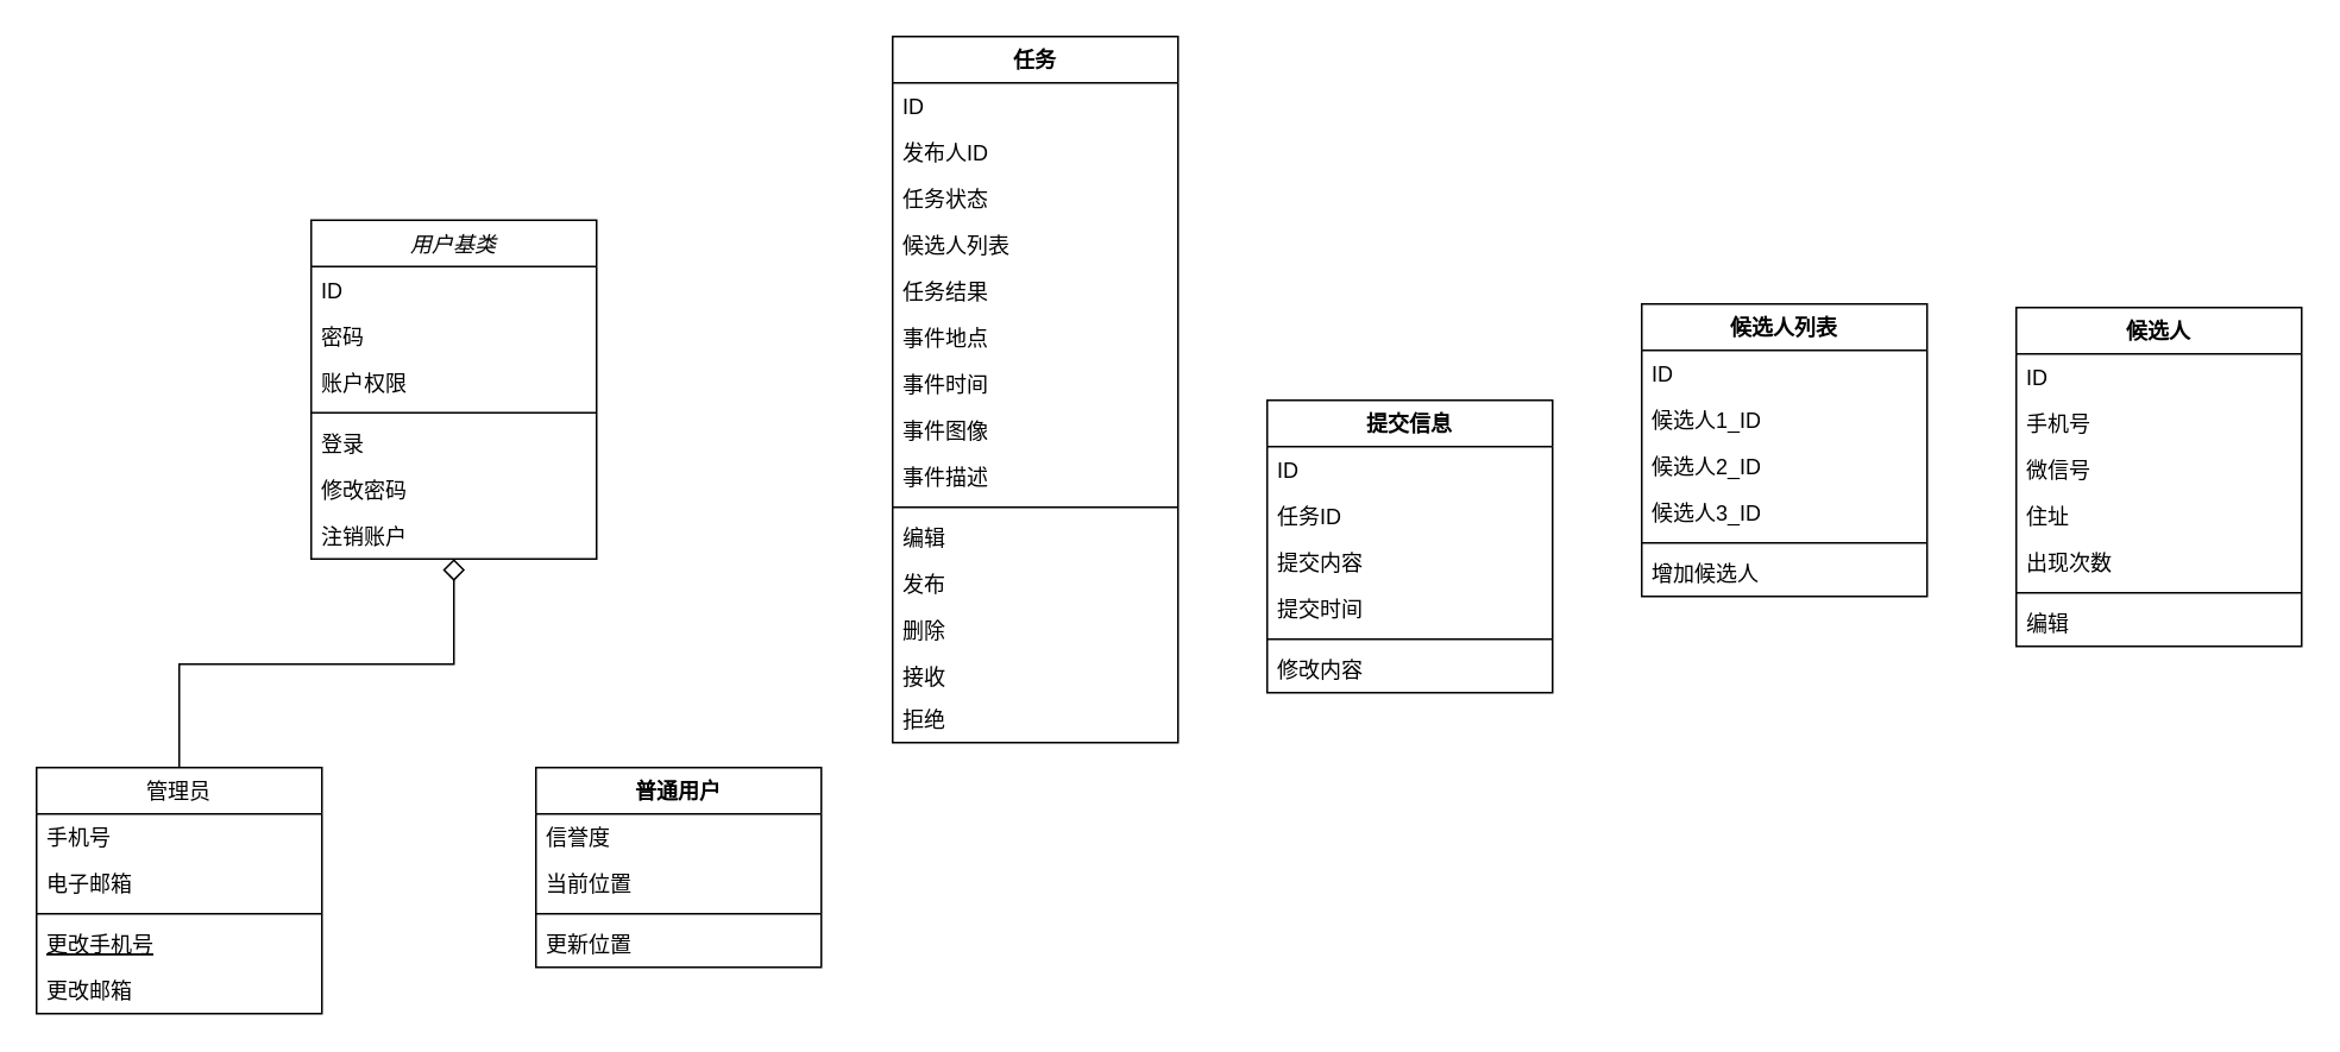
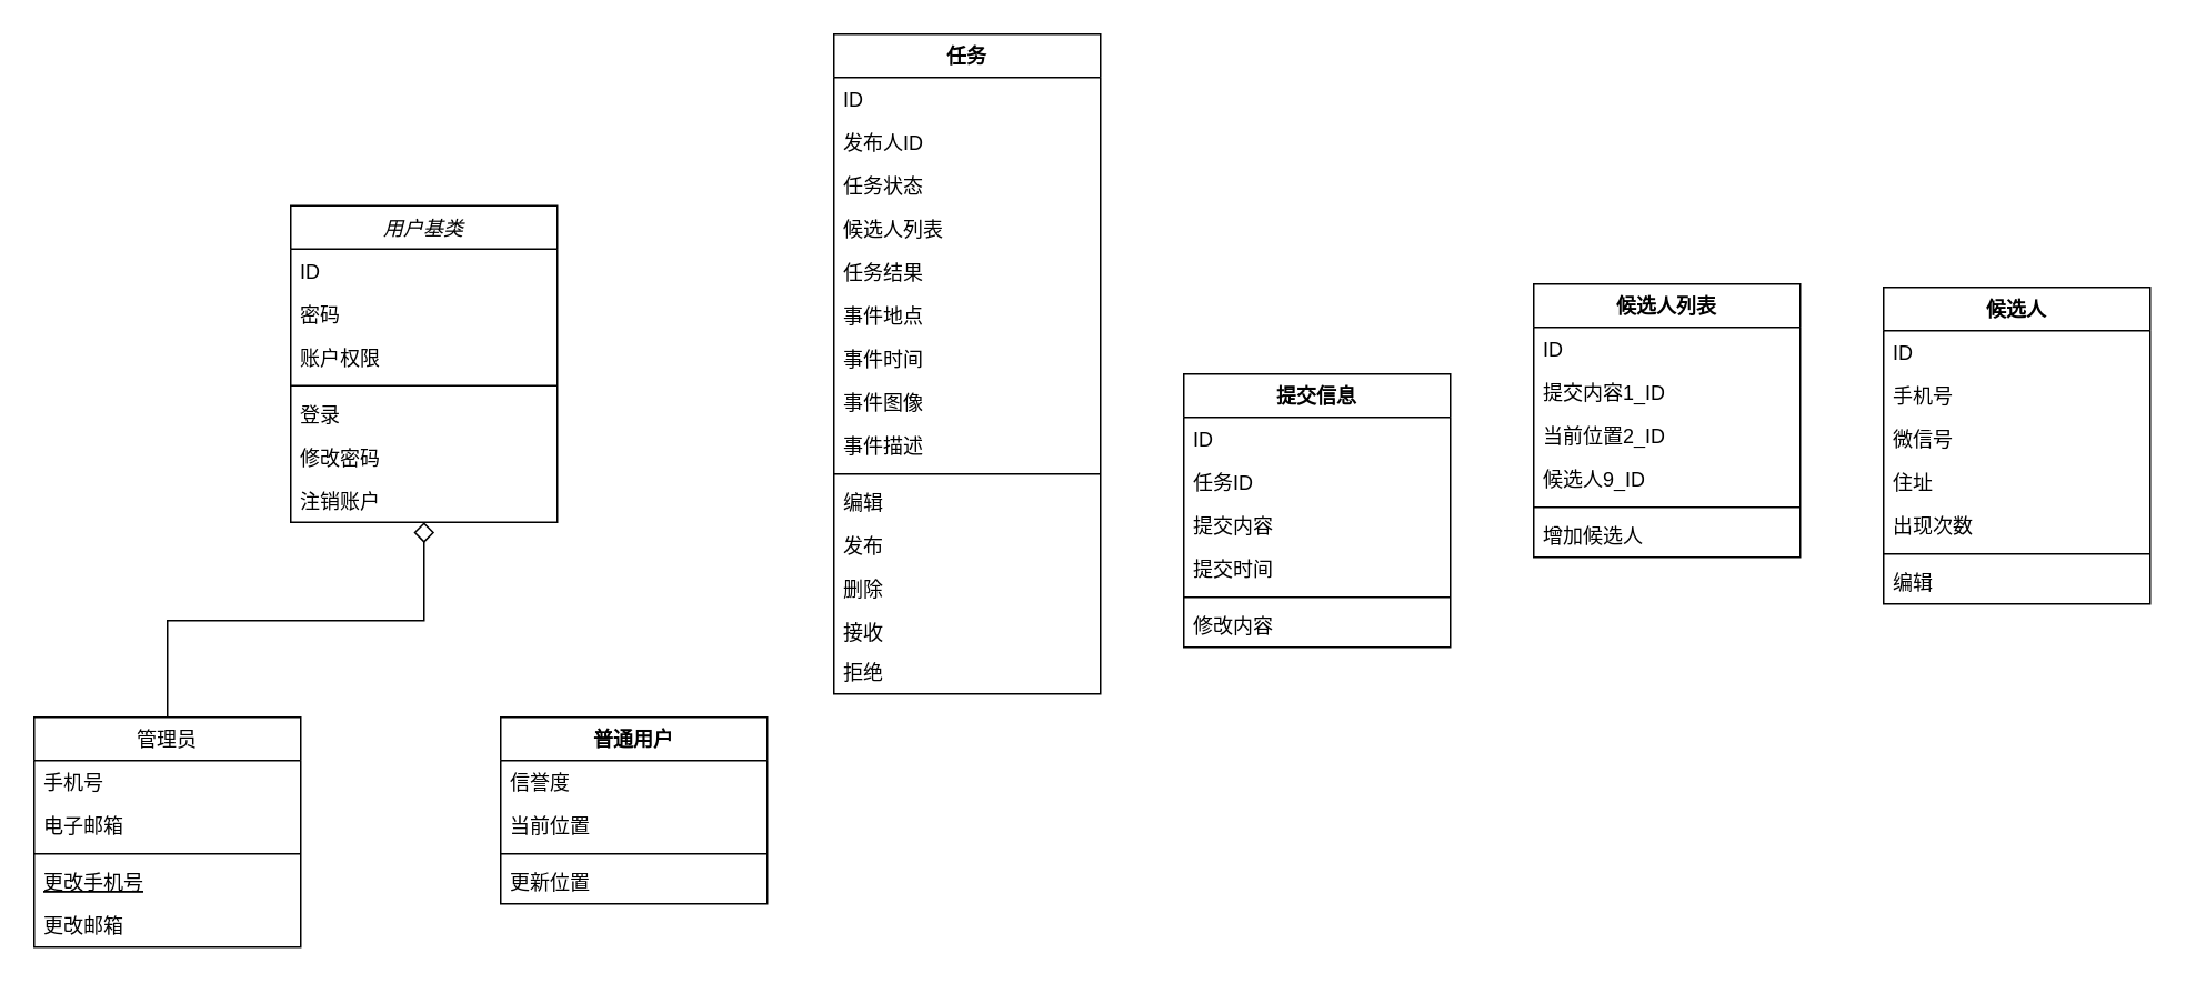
  <mxCell id="0" />
  <mxCell id="1" parent="0" />
  <mxCell id="2" value="用户基类" style="swimlane;fontStyle=2;align=center;verticalAlign=top;childLayout=stackLayout;horizontal=1;startSize=26;horizontalStack=0;resizeParent=1;resizeLast=0;collapsible=1;marginBottom=0;rounded=0;shadow=0;strokeWidth=1;" parent="1" vertex="1"><mxGeometry x="174" y="123" width="160" height="190" as="geometry"><mxRectangle x="230" y="140" width="160" height="26" as="alternateBounds" /></mxGeometry></mxCell>
  <mxCell id="3" value="ID" style="text;align=left;verticalAlign=top;spacingLeft=4;spacingRight=4;overflow=hidden;rotatable=0;points=[[0,0.5],[1,0.5]];portConstraint=eastwest;" parent="2" vertex="1"><mxGeometry y="26" width="160" height="26" as="geometry" /></mxCell>
  <mxCell id="4" value="密码" style="text;align=left;verticalAlign=top;spacingLeft=4;spacingRight=4;overflow=hidden;rotatable=0;points=[[0,0.5],[1,0.5]];portConstraint=eastwest;rounded=0;shadow=0;html=0;" parent="2" vertex="1"><mxGeometry y="52" width="160" height="26" as="geometry" /></mxCell>
  <mxCell id="5" value="账户权限" style="text;align=left;verticalAlign=top;spacingLeft=4;spacingRight=4;overflow=hidden;rotatable=0;points=[[0,0.5],[1,0.5]];portConstraint=eastwest;rounded=0;shadow=0;html=0;" vertex="1" parent="2"><mxGeometry y="78" width="160" height="26" as="geometry" /></mxCell>
  <mxCell id="6" value="" style="line;html=1;strokeWidth=1;align=left;verticalAlign=middle;spacingTop=-1;spacingLeft=3;spacingRight=3;rotatable=0;labelPosition=right;points=[];portConstraint=eastwest;" parent="2" vertex="1"><mxGeometry y="104" width="160" height="8" as="geometry" /></mxCell>
  <mxCell id="7" value="登录&#10;" style="text;align=left;verticalAlign=top;spacingLeft=4;spacingRight=4;overflow=hidden;rotatable=0;points=[[0,0.5],[1,0.5]];portConstraint=eastwest;" parent="2" vertex="1"><mxGeometry y="112" width="160" height="26" as="geometry" /></mxCell>
  <mxCell id="8" value="修改密码" style="text;align=left;verticalAlign=top;spacingLeft=4;spacingRight=4;overflow=hidden;rotatable=0;points=[[0,0.5],[1,0.5]];portConstraint=eastwest;" vertex="1" parent="2"><mxGeometry y="138" width="160" height="26" as="geometry" /></mxCell>
  <mxCell id="9" value="注销账户" style="text;align=left;verticalAlign=top;spacingLeft=4;spacingRight=4;overflow=hidden;rotatable=0;points=[[0,0.5],[1,0.5]];portConstraint=eastwest;" vertex="1" parent="2"><mxGeometry y="164" width="160" height="26" as="geometry" /></mxCell>
  <mxCell id="10" value="管理员" style="swimlane;fontStyle=0;align=center;verticalAlign=top;childLayout=stackLayout;horizontal=1;startSize=26;horizontalStack=0;resizeParent=1;resizeLast=0;collapsible=1;marginBottom=0;rounded=0;shadow=0;strokeWidth=1;" parent="1" vertex="1"><mxGeometry x="20" y="430" width="160" height="138" as="geometry"><mxRectangle x="130" y="380" width="160" height="26" as="alternateBounds" /></mxGeometry></mxCell>
  <mxCell id="11" value="手机号" style="text;align=left;verticalAlign=top;spacingLeft=4;spacingRight=4;overflow=hidden;rotatable=0;points=[[0,0.5],[1,0.5]];portConstraint=eastwest;" parent="10" vertex="1"><mxGeometry y="26" width="160" height="26" as="geometry" /></mxCell>
  <mxCell id="12" value="电子邮箱" style="text;align=left;verticalAlign=top;spacingLeft=4;spacingRight=4;overflow=hidden;rotatable=0;points=[[0,0.5],[1,0.5]];portConstraint=eastwest;rounded=0;shadow=0;html=0;" parent="10" vertex="1"><mxGeometry y="52" width="160" height="26" as="geometry" /></mxCell>
  <mxCell id="13" value="" style="line;html=1;strokeWidth=1;align=left;verticalAlign=middle;spacingTop=-1;spacingLeft=3;spacingRight=3;rotatable=0;labelPosition=right;points=[];portConstraint=eastwest;" parent="10" vertex="1"><mxGeometry y="78" width="160" height="8" as="geometry" /></mxCell>
  <mxCell id="14" value="更改手机号" style="text;align=left;verticalAlign=top;spacingLeft=4;spacingRight=4;overflow=hidden;rotatable=0;points=[[0,0.5],[1,0.5]];portConstraint=eastwest;fontStyle=4" parent="10" vertex="1"><mxGeometry y="86" width="160" height="26" as="geometry" /></mxCell>
  <mxCell id="15" value="更改邮箱" style="text;align=left;verticalAlign=top;spacingLeft=4;spacingRight=4;overflow=hidden;rotatable=0;points=[[0,0.5],[1,0.5]];portConstraint=eastwest;" parent="10" vertex="1"><mxGeometry y="112" width="160" height="26" as="geometry" /></mxCell>
  <mxCell id="16" value="" style="endArrow=diamond;endSize=10;endFill=0;shadow=0;strokeWidth=1;rounded=0;edgeStyle=elbowEdgeStyle;elbow=vertical;" parent="1" source="10" target="2" edge="1"><mxGeometry width="160" relative="1" as="geometry"><mxPoint x="120" y="203" as="sourcePoint" /><mxPoint x="120" y="203" as="targetPoint" /></mxGeometry></mxCell>
  <mxCell id="17" value="普通用户" style="swimlane;fontStyle=1;align=center;verticalAlign=top;childLayout=stackLayout;horizontal=1;startSize=26;horizontalStack=0;resizeParent=1;resizeParentMax=0;resizeLast=0;collapsible=1;marginBottom=0;whiteSpace=wrap;html=1;" vertex="1" parent="1"><mxGeometry x="300" y="430" width="160" height="112" as="geometry" /></mxCell>
  <mxCell id="18" value="信誉度" style="text;strokeColor=none;fillColor=none;align=left;verticalAlign=top;spacingLeft=4;spacingRight=4;overflow=hidden;rotatable=0;points=[[0,0.5],[1,0.5]];portConstraint=eastwest;whiteSpace=wrap;html=1;" vertex="1" parent="17"><mxGeometry y="26" width="160" height="26" as="geometry" /></mxCell>
  <mxCell id="19" value="当前位置" style="text;strokeColor=none;fillColor=none;align=left;verticalAlign=top;spacingLeft=4;spacingRight=4;overflow=hidden;rotatable=0;points=[[0,0.5],[1,0.5]];portConstraint=eastwest;whiteSpace=wrap;html=1;" vertex="1" parent="17"><mxGeometry y="52" width="160" height="26" as="geometry" /></mxCell>
  <mxCell id="20" value="" style="line;strokeWidth=1;fillColor=none;align=left;verticalAlign=middle;spacingTop=-1;spacingLeft=3;spacingRight=3;rotatable=0;labelPosition=right;points=[];portConstraint=eastwest;strokeColor=inherit;" vertex="1" parent="17"><mxGeometry y="78" width="160" height="8" as="geometry" /></mxCell>
  <mxCell id="21" value="更新位置" style="text;strokeColor=none;fillColor=none;align=left;verticalAlign=top;spacingLeft=4;spacingRight=4;overflow=hidden;rotatable=0;points=[[0,0.5],[1,0.5]];portConstraint=eastwest;whiteSpace=wrap;html=1;" vertex="1" parent="17"><mxGeometry y="86" width="160" height="26" as="geometry" /></mxCell>
  <mxCell id="22" value="任务" style="swimlane;fontStyle=1;align=center;verticalAlign=top;childLayout=stackLayout;horizontal=1;startSize=26;horizontalStack=0;resizeParent=1;resizeParentMax=0;resizeLast=0;collapsible=1;marginBottom=0;whiteSpace=wrap;html=1;" vertex="1" parent="1"><mxGeometry x="500" y="20" width="160" height="396" as="geometry" /></mxCell>
  <mxCell id="23" value="ID" style="text;strokeColor=none;fillColor=none;align=left;verticalAlign=top;spacingLeft=4;spacingRight=4;overflow=hidden;rotatable=0;points=[[0,0.5],[1,0.5]];portConstraint=eastwest;whiteSpace=wrap;html=1;" vertex="1" parent="22"><mxGeometry y="26" width="160" height="26" as="geometry" /></mxCell>
  <mxCell id="24" value="发布人ID" style="text;strokeColor=none;fillColor=none;align=left;verticalAlign=top;spacingLeft=4;spacingRight=4;overflow=hidden;rotatable=0;points=[[0,0.5],[1,0.5]];portConstraint=eastwest;whiteSpace=wrap;html=1;" vertex="1" parent="22"><mxGeometry y="52" width="160" height="26" as="geometry" /></mxCell>
  <mxCell id="25" value="任务状态" style="text;strokeColor=none;fillColor=none;align=left;verticalAlign=top;spacingLeft=4;spacingRight=4;overflow=hidden;rotatable=0;points=[[0,0.5],[1,0.5]];portConstraint=eastwest;whiteSpace=wrap;html=1;" vertex="1" parent="22"><mxGeometry y="78" width="160" height="26" as="geometry" /></mxCell>
  <mxCell id="26" value="候选人列表" style="text;strokeColor=none;fillColor=none;align=left;verticalAlign=top;spacingLeft=4;spacingRight=4;overflow=hidden;rotatable=0;points=[[0,0.5],[1,0.5]];portConstraint=eastwest;whiteSpace=wrap;html=1;" vertex="1" parent="22"><mxGeometry y="104" width="160" height="26" as="geometry" /></mxCell>
  <mxCell id="27" value="任务结果" style="text;strokeColor=none;fillColor=none;align=left;verticalAlign=top;spacingLeft=4;spacingRight=4;overflow=hidden;rotatable=0;points=[[0,0.5],[1,0.5]];portConstraint=eastwest;whiteSpace=wrap;html=1;" vertex="1" parent="22"><mxGeometry y="130" width="160" height="26" as="geometry" /></mxCell>
  <mxCell id="28" value="事件地点" style="text;strokeColor=none;fillColor=none;align=left;verticalAlign=top;spacingLeft=4;spacingRight=4;overflow=hidden;rotatable=0;points=[[0,0.5],[1,0.5]];portConstraint=eastwest;whiteSpace=wrap;html=1;" vertex="1" parent="22"><mxGeometry y="156" width="160" height="26" as="geometry" /></mxCell>
  <mxCell id="29" value="事件时间" style="text;strokeColor=none;fillColor=none;align=left;verticalAlign=top;spacingLeft=4;spacingRight=4;overflow=hidden;rotatable=0;points=[[0,0.5],[1,0.5]];portConstraint=eastwest;whiteSpace=wrap;html=1;" vertex="1" parent="22"><mxGeometry y="182" width="160" height="26" as="geometry" /></mxCell>
  <mxCell id="30" value="事件图像" style="text;strokeColor=none;fillColor=none;align=left;verticalAlign=top;spacingLeft=4;spacingRight=4;overflow=hidden;rotatable=0;points=[[0,0.5],[1,0.5]];portConstraint=eastwest;whiteSpace=wrap;html=1;" vertex="1" parent="22"><mxGeometry y="208" width="160" height="26" as="geometry" /></mxCell>
  <mxCell id="31" value="事件描述" style="text;strokeColor=none;fillColor=none;align=left;verticalAlign=top;spacingLeft=4;spacingRight=4;overflow=hidden;rotatable=0;points=[[0,0.5],[1,0.5]];portConstraint=eastwest;whiteSpace=wrap;html=1;" vertex="1" parent="22"><mxGeometry y="234" width="160" height="26" as="geometry" /></mxCell>
  <mxCell id="32" value="" style="line;strokeWidth=1;fillColor=none;align=left;verticalAlign=middle;spacingTop=-1;spacingLeft=3;spacingRight=3;rotatable=0;labelPosition=right;points=[];portConstraint=eastwest;strokeColor=inherit;" vertex="1" parent="22"><mxGeometry y="260" width="160" height="8" as="geometry" /></mxCell>
  <mxCell id="33" value="编辑" style="text;strokeColor=none;fillColor=none;align=left;verticalAlign=top;spacingLeft=4;spacingRight=4;overflow=hidden;rotatable=0;points=[[0,0.5],[1,0.5]];portConstraint=eastwest;whiteSpace=wrap;html=1;" vertex="1" parent="22"><mxGeometry y="268" width="160" height="26" as="geometry" /></mxCell>
  <mxCell id="34" value="发布" style="text;strokeColor=none;fillColor=none;align=left;verticalAlign=top;spacingLeft=4;spacingRight=4;overflow=hidden;rotatable=0;points=[[0,0.5],[1,0.5]];portConstraint=eastwest;whiteSpace=wrap;html=1;" vertex="1" parent="22"><mxGeometry y="294" width="160" height="26" as="geometry" /></mxCell>
  <mxCell id="35" value="删除" style="text;strokeColor=none;fillColor=none;align=left;verticalAlign=top;spacingLeft=4;spacingRight=4;overflow=hidden;rotatable=0;points=[[0,0.5],[1,0.5]];portConstraint=eastwest;whiteSpace=wrap;html=1;" vertex="1" parent="22"><mxGeometry y="320" width="160" height="26" as="geometry" /></mxCell>
  <mxCell id="36" value="接收" style="text;strokeColor=none;fillColor=none;align=left;verticalAlign=top;spacingLeft=4;spacingRight=4;overflow=hidden;rotatable=0;points=[[0,0.5],[1,0.5]];portConstraint=eastwest;whiteSpace=wrap;html=1;" vertex="1" parent="22"><mxGeometry y="346" width="160" height="24" as="geometry" /></mxCell>
  <mxCell id="37" value="拒绝" style="text;strokeColor=none;fillColor=none;align=left;verticalAlign=top;spacingLeft=4;spacingRight=4;overflow=hidden;rotatable=0;points=[[0,0.5],[1,0.5]];portConstraint=eastwest;whiteSpace=wrap;html=1;" vertex="1" parent="22"><mxGeometry y="370" width="160" height="26" as="geometry" /></mxCell>
  <mxCell id="38" value="提交信息" style="swimlane;fontStyle=1;align=center;verticalAlign=top;childLayout=stackLayout;horizontal=1;startSize=26;horizontalStack=0;resizeParent=1;resizeParentMax=0;resizeLast=0;collapsible=1;marginBottom=0;whiteSpace=wrap;html=1;" vertex="1" parent="1"><mxGeometry x="710" y="224" width="160" height="164" as="geometry" /></mxCell>
  <mxCell id="39" value="ID" style="text;strokeColor=none;fillColor=none;align=left;verticalAlign=top;spacingLeft=4;spacingRight=4;overflow=hidden;rotatable=0;points=[[0,0.5],[1,0.5]];portConstraint=eastwest;whiteSpace=wrap;html=1;" vertex="1" parent="38"><mxGeometry y="26" width="160" height="26" as="geometry" /></mxCell>
  <mxCell id="40" value="任务ID" style="text;strokeColor=none;fillColor=none;align=left;verticalAlign=top;spacingLeft=4;spacingRight=4;overflow=hidden;rotatable=0;points=[[0,0.5],[1,0.5]];portConstraint=eastwest;whiteSpace=wrap;html=1;" vertex="1" parent="38"><mxGeometry y="52" width="160" height="26" as="geometry" /></mxCell>
  <mxCell id="41" value="提交内容" style="text;strokeColor=none;fillColor=none;align=left;verticalAlign=top;spacingLeft=4;spacingRight=4;overflow=hidden;rotatable=0;points=[[0,0.5],[1,0.5]];portConstraint=eastwest;whiteSpace=wrap;html=1;" vertex="1" parent="38"><mxGeometry y="78" width="160" height="26" as="geometry" /></mxCell>
  <mxCell id="42" value="提交时间" style="text;strokeColor=none;fillColor=none;align=left;verticalAlign=top;spacingLeft=4;spacingRight=4;overflow=hidden;rotatable=0;points=[[0,0.5],[1,0.5]];portConstraint=eastwest;whiteSpace=wrap;html=1;" vertex="1" parent="38"><mxGeometry y="104" width="160" height="26" as="geometry" /></mxCell>
  <mxCell id="43" value="" style="line;strokeWidth=1;fillColor=none;align=left;verticalAlign=middle;spacingTop=-1;spacingLeft=3;spacingRight=3;rotatable=0;labelPosition=right;points=[];portConstraint=eastwest;strokeColor=inherit;" vertex="1" parent="38"><mxGeometry y="130" width="160" height="8" as="geometry" /></mxCell>
  <mxCell id="44" value="修改内容" style="text;strokeColor=none;fillColor=none;align=left;verticalAlign=top;spacingLeft=4;spacingRight=4;overflow=hidden;rotatable=0;points=[[0,0.5],[1,0.5]];portConstraint=eastwest;whiteSpace=wrap;html=1;" vertex="1" parent="38"><mxGeometry y="138" width="160" height="26" as="geometry" /></mxCell>
  <mxCell id="45" value="候选人列表" style="swimlane;fontStyle=1;align=center;verticalAlign=top;childLayout=stackLayout;horizontal=1;startSize=26;horizontalStack=0;resizeParent=1;resizeParentMax=0;resizeLast=0;collapsible=1;marginBottom=0;whiteSpace=wrap;html=1;" vertex="1" parent="1"><mxGeometry x="920" y="170" width="160" height="164" as="geometry" /></mxCell>
  <mxCell id="46" value="ID" style="text;strokeColor=none;fillColor=none;align=left;verticalAlign=top;spacingLeft=4;spacingRight=4;overflow=hidden;rotatable=0;points=[[0,0.5],[1,0.5]];portConstraint=eastwest;whiteSpace=wrap;html=1;" vertex="1" parent="45"><mxGeometry y="26" width="160" height="26" as="geometry" /></mxCell>
- <mxCell id="47" value="候选人1_ID" style="text;strokeColor=none;fillColor=none;align=left;verticalAlign=top;spacingLeft=4;spacingRight=4;overflow=hidden;rotatable=0;points=[[0,0.5],[1,0.5]];portConstraint=eastwest;whiteSpace=wrap;html=1;" vertex="1" parent="45"><mxGeometry y="52" width="160" height="26" as="geometry" /></mxCell>
- <mxCell id="48" value="候选人2_ID" style="text;strokeColor=none;fillColor=none;align=left;verticalAlign=top;spacingLeft=4;spacingRight=4;overflow=hidden;rotatable=0;points=[[0,0.5],[1,0.5]];portConstraint=eastwest;whiteSpace=wrap;html=1;" vertex="1" parent="45"><mxGeometry y="78" width="160" height="26" as="geometry" /></mxCell>
- <mxCell id="49" value="候选人3_ID" style="text;strokeColor=none;fillColor=none;align=left;verticalAlign=top;spacingLeft=4;spacingRight=4;overflow=hidden;rotatable=0;points=[[0,0.5],[1,0.5]];portConstraint=eastwest;whiteSpace=wrap;html=1;" vertex="1" parent="45"><mxGeometry y="104" width="160" height="26" as="geometry" /></mxCell>
+ <mxCell id="47" value="提交内容1_ID" style="text;strokeColor=none;fillColor=none;align=left;verticalAlign=top;spacingLeft=4;spacingRight=4;overflow=hidden;rotatable=0;points=[[0,0.5],[1,0.5]];portConstraint=eastwest;whiteSpace=wrap;html=1;" vertex="1" parent="45"><mxGeometry y="52" width="160" height="26" as="geometry" /></mxCell>
+ <mxCell id="48" value="当前位置2_ID" style="text;strokeColor=none;fillColor=none;align=left;verticalAlign=top;spacingLeft=4;spacingRight=4;overflow=hidden;rotatable=0;points=[[0,0.5],[1,0.5]];portConstraint=eastwest;whiteSpace=wrap;html=1;" vertex="1" parent="45"><mxGeometry y="78" width="160" height="26" as="geometry" /></mxCell>
+ <mxCell id="49" value="候选人9_ID" style="text;strokeColor=none;fillColor=none;align=left;verticalAlign=top;spacingLeft=4;spacingRight=4;overflow=hidden;rotatable=0;points=[[0,0.5],[1,0.5]];portConstraint=eastwest;whiteSpace=wrap;html=1;" vertex="1" parent="45"><mxGeometry y="104" width="160" height="26" as="geometry" /></mxCell>
  <mxCell id="50" value="" style="line;strokeWidth=1;fillColor=none;align=left;verticalAlign=middle;spacingTop=-1;spacingLeft=3;spacingRight=3;rotatable=0;labelPosition=right;points=[];portConstraint=eastwest;strokeColor=inherit;" vertex="1" parent="45"><mxGeometry y="130" width="160" height="8" as="geometry" /></mxCell>
  <mxCell id="51" value="增加候选人" style="text;strokeColor=none;fillColor=none;align=left;verticalAlign=top;spacingLeft=4;spacingRight=4;overflow=hidden;rotatable=0;points=[[0,0.5],[1,0.5]];portConstraint=eastwest;whiteSpace=wrap;html=1;" vertex="1" parent="45"><mxGeometry y="138" width="160" height="26" as="geometry" /></mxCell>
  <mxCell id="52" value="候选人" style="swimlane;fontStyle=1;align=center;verticalAlign=top;childLayout=stackLayout;horizontal=1;startSize=26;horizontalStack=0;resizeParent=1;resizeParentMax=0;resizeLast=0;collapsible=1;marginBottom=0;whiteSpace=wrap;html=1;" vertex="1" parent="1"><mxGeometry x="1130" y="172" width="160" height="190" as="geometry" /></mxCell>
  <mxCell id="53" value="ID" style="text;strokeColor=none;fillColor=none;align=left;verticalAlign=top;spacingLeft=4;spacingRight=4;overflow=hidden;rotatable=0;points=[[0,0.5],[1,0.5]];portConstraint=eastwest;whiteSpace=wrap;html=1;" vertex="1" parent="52"><mxGeometry y="26" width="160" height="26" as="geometry" /></mxCell>
  <mxCell id="54" value="手机号" style="text;strokeColor=none;fillColor=none;align=left;verticalAlign=top;spacingLeft=4;spacingRight=4;overflow=hidden;rotatable=0;points=[[0,0.5],[1,0.5]];portConstraint=eastwest;whiteSpace=wrap;html=1;" vertex="1" parent="52"><mxGeometry y="52" width="160" height="26" as="geometry" /></mxCell>
  <mxCell id="55" value="微信号" style="text;strokeColor=none;fillColor=none;align=left;verticalAlign=top;spacingLeft=4;spacingRight=4;overflow=hidden;rotatable=0;points=[[0,0.5],[1,0.5]];portConstraint=eastwest;whiteSpace=wrap;html=1;" vertex="1" parent="52"><mxGeometry y="78" width="160" height="26" as="geometry" /></mxCell>
  <mxCell id="56" value="住址" style="text;strokeColor=none;fillColor=none;align=left;verticalAlign=top;spacingLeft=4;spacingRight=4;overflow=hidden;rotatable=0;points=[[0,0.5],[1,0.5]];portConstraint=eastwest;whiteSpace=wrap;html=1;" vertex="1" parent="52"><mxGeometry y="104" width="160" height="26" as="geometry" /></mxCell>
  <mxCell id="57" value="出现次数" style="text;strokeColor=none;fillColor=none;align=left;verticalAlign=top;spacingLeft=4;spacingRight=4;overflow=hidden;rotatable=0;points=[[0,0.5],[1,0.5]];portConstraint=eastwest;whiteSpace=wrap;html=1;" vertex="1" parent="52"><mxGeometry y="130" width="160" height="26" as="geometry" /></mxCell>
  <mxCell id="58" value="" style="line;strokeWidth=1;fillColor=none;align=left;verticalAlign=middle;spacingTop=-1;spacingLeft=3;spacingRight=3;rotatable=0;labelPosition=right;points=[];portConstraint=eastwest;strokeColor=inherit;" vertex="1" parent="52"><mxGeometry y="156" width="160" height="8" as="geometry" /></mxCell>
  <mxCell id="59" value="编辑" style="text;strokeColor=none;fillColor=none;align=left;verticalAlign=top;spacingLeft=4;spacingRight=4;overflow=hidden;rotatable=0;points=[[0,0.5],[1,0.5]];portConstraint=eastwest;whiteSpace=wrap;html=1;" vertex="1" parent="52"><mxGeometry y="164" width="160" height="26" as="geometry" /></mxCell>
